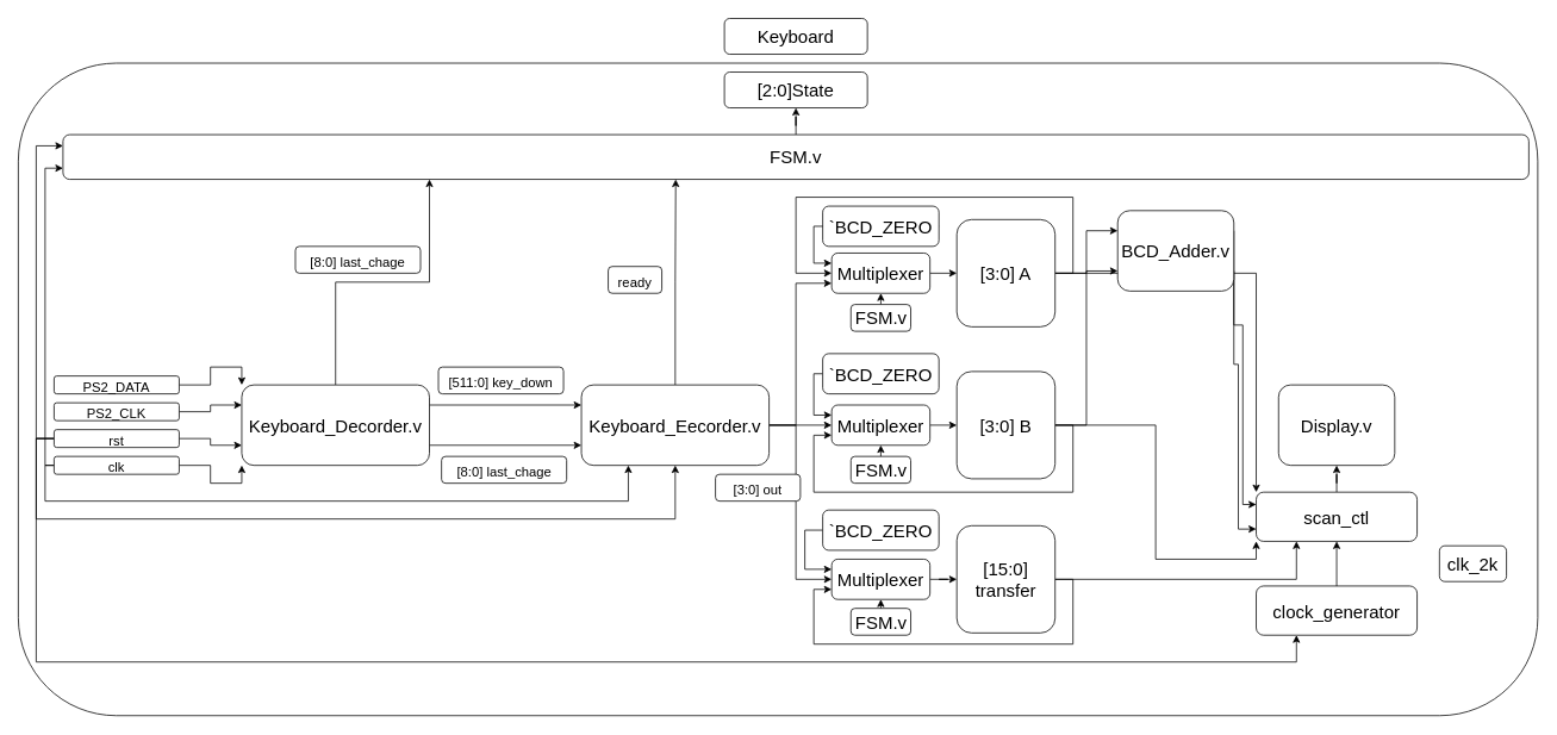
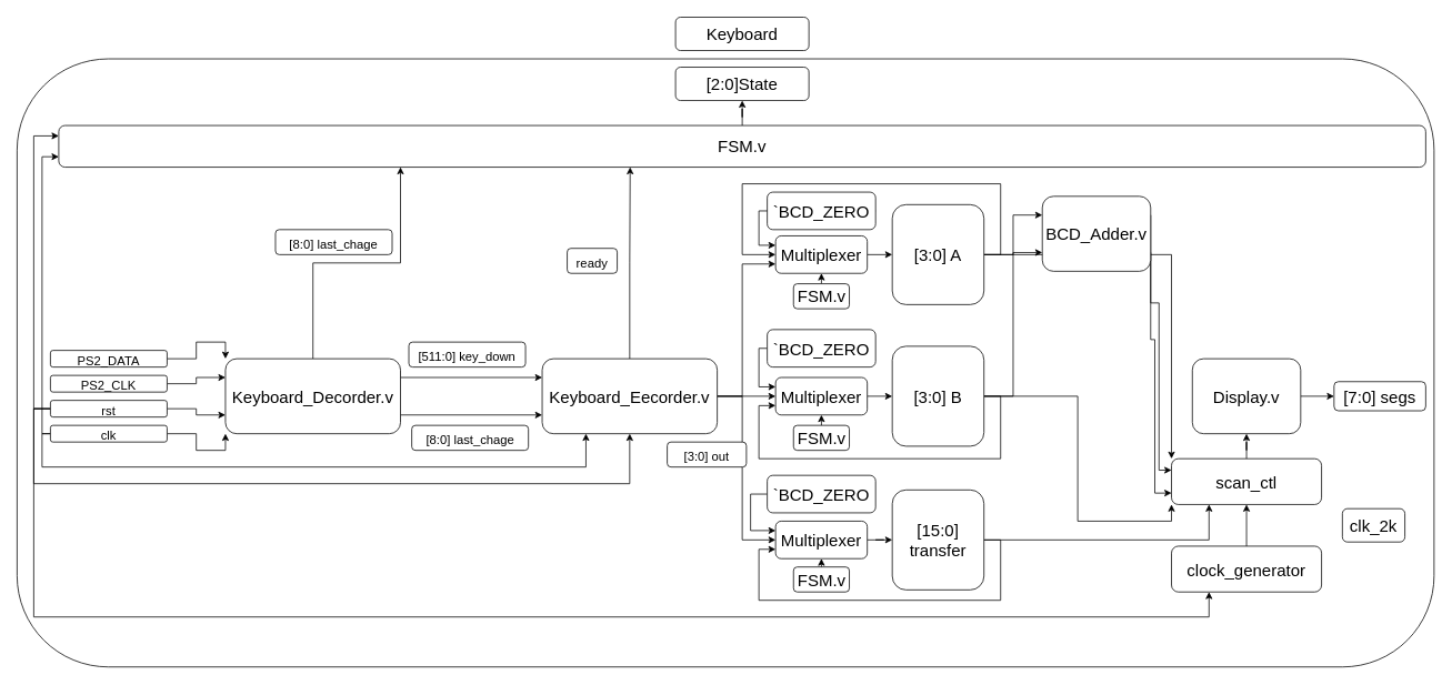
  <mxCell id="0" />
  <mxCell id="1" parent="0" />
  <mxCell id="2" value="" style="rounded=1;whiteSpace=wrap;html=1;fontSize=20;" parent="1" vertex="1"><mxGeometry x="20" y="70" width="1700" height="730" as="geometry" /></mxCell>
  <mxCell id="3" style="edgeStyle=orthogonalEdgeStyle;rounded=0;orthogonalLoop=1;jettySize=auto;html=1;exitX=1;exitY=0.25;exitDx=0;exitDy=0;entryX=0;entryY=0.25;entryDx=0;entryDy=0;fontSize=20;" parent="1" source="6" target="11" edge="1"><mxGeometry relative="1" as="geometry" /></mxCell>
  <mxCell id="4" style="edgeStyle=orthogonalEdgeStyle;rounded=0;orthogonalLoop=1;jettySize=auto;html=1;exitX=1;exitY=0.75;exitDx=0;exitDy=0;entryX=0;entryY=0.75;entryDx=0;entryDy=0;fontSize=20;" parent="1" source="6" target="11" edge="1"><mxGeometry relative="1" as="geometry" /></mxCell>
  <mxCell id="5" style="edgeStyle=orthogonalEdgeStyle;rounded=0;orthogonalLoop=1;jettySize=auto;html=1;exitX=0.5;exitY=0;exitDx=0;exitDy=0;entryX=0.25;entryY=1;entryDx=0;entryDy=0;fontSize=20;" parent="1" source="6" target="69" edge="1"><mxGeometry relative="1" as="geometry" /></mxCell>
  <mxCell id="6" value="&lt;font style=&quot;font-size: 20px&quot;&gt;Keyboard_Decorder.v&lt;/font&gt;" style="rounded=1;whiteSpace=wrap;html=1;" parent="1" vertex="1"><mxGeometry x="270" y="430" width="210" height="90" as="geometry" /></mxCell>
  <mxCell id="7" style="edgeStyle=orthogonalEdgeStyle;rounded=0;orthogonalLoop=1;jettySize=auto;html=1;exitX=1;exitY=0.5;exitDx=0;exitDy=0;entryX=0;entryY=0.75;entryDx=0;entryDy=0;fontSize=20;" parent="1" source="11" target="31" edge="1"><mxGeometry relative="1" as="geometry"><Array as="points"><mxPoint x="890" y="475" /><mxPoint x="890" y="316" /></Array></mxGeometry></mxCell>
  <mxCell id="8" style="edgeStyle=orthogonalEdgeStyle;rounded=0;orthogonalLoop=1;jettySize=auto;html=1;exitX=1;exitY=0.5;exitDx=0;exitDy=0;entryX=0;entryY=0.5;entryDx=0;entryDy=0;fontSize=20;" parent="1" source="11" target="46" edge="1"><mxGeometry relative="1" as="geometry" /></mxCell>
  <mxCell id="9" style="edgeStyle=orthogonalEdgeStyle;rounded=0;orthogonalLoop=1;jettySize=auto;html=1;exitX=1;exitY=0.5;exitDx=0;exitDy=0;fontSize=20;entryX=0;entryY=0.5;entryDx=0;entryDy=0;" parent="1" source="11" target="50" edge="1"><mxGeometry relative="1" as="geometry"><mxPoint x="920" y="610" as="targetPoint" /><Array as="points"><mxPoint x="890" y="475" /><mxPoint x="890" y="648" /><mxPoint x="930" y="648" /></Array></mxGeometry></mxCell>
  <mxCell id="10" style="edgeStyle=orthogonalEdgeStyle;rounded=0;orthogonalLoop=1;jettySize=auto;html=1;exitX=0.5;exitY=0;exitDx=0;exitDy=0;entryX=0.418;entryY=1;entryDx=0;entryDy=0;entryPerimeter=0;" edge="1" parent="1" source="11" target="69"><mxGeometry relative="1" as="geometry" /></mxCell>
  <mxCell id="11" value="&lt;span style=&quot;font-size: 20px&quot;&gt;Keyboard_Eecorder.v&lt;/span&gt;" style="whiteSpace=wrap;html=1;rounded=1;" parent="1" vertex="1"><mxGeometry x="650" y="430" width="210" height="90" as="geometry" /></mxCell>
  <mxCell id="12" value="&lt;font style=&quot;font-size: 15px&quot;&gt;[511:0] key_down&lt;/font&gt;" style="rounded=1;whiteSpace=wrap;html=1;fontSize=20;" parent="1" vertex="1"><mxGeometry x="490" y="410" width="140" height="30" as="geometry" /></mxCell>
  <mxCell id="13" value="&lt;font style=&quot;font-size: 15px&quot;&gt;[8:0] last_chage&lt;/font&gt;" style="rounded=1;whiteSpace=wrap;html=1;fontSize=20;" parent="1" vertex="1"><mxGeometry x="493.5" y="510" width="140" height="30" as="geometry" /></mxCell>
  <mxCell id="14" style="edgeStyle=orthogonalEdgeStyle;rounded=0;orthogonalLoop=1;jettySize=auto;html=1;exitX=1;exitY=0.5;exitDx=0;exitDy=0;entryX=0;entryY=0;entryDx=0;entryDy=0;fontSize=15;" parent="1" source="15" target="6" edge="1"><mxGeometry relative="1" as="geometry" /></mxCell>
  <mxCell id="15" value="&lt;span style=&quot;font-size: 15px&quot;&gt;PS2_DATA&lt;/span&gt;" style="rounded=1;whiteSpace=wrap;html=1;fontSize=20;" parent="1" vertex="1"><mxGeometry x="60" y="420" width="140" height="20" as="geometry" /></mxCell>
  <mxCell id="16" style="edgeStyle=orthogonalEdgeStyle;rounded=0;orthogonalLoop=1;jettySize=auto;html=1;exitX=1;exitY=0.5;exitDx=0;exitDy=0;entryX=0;entryY=0.25;entryDx=0;entryDy=0;fontSize=15;" parent="1" source="17" target="6" edge="1"><mxGeometry relative="1" as="geometry" /></mxCell>
  <mxCell id="17" value="&lt;span style=&quot;font-size: 15px&quot;&gt;PS2_CLK&lt;/span&gt;" style="rounded=1;whiteSpace=wrap;html=1;fontSize=20;" parent="1" vertex="1"><mxGeometry x="60" y="450" width="140" height="20" as="geometry" /></mxCell>
  <mxCell id="18" style="edgeStyle=orthogonalEdgeStyle;rounded=0;orthogonalLoop=1;jettySize=auto;html=1;exitX=1;exitY=0.5;exitDx=0;exitDy=0;entryX=0;entryY=0.75;entryDx=0;entryDy=0;fontSize=15;" parent="1" source="22" target="6" edge="1"><mxGeometry relative="1" as="geometry" /></mxCell>
  <mxCell id="19" style="edgeStyle=orthogonalEdgeStyle;rounded=0;orthogonalLoop=1;jettySize=auto;html=1;exitX=0;exitY=0.5;exitDx=0;exitDy=0;entryX=0.5;entryY=1;entryDx=0;entryDy=0;fontSize=15;" parent="1" source="22" target="11" edge="1"><mxGeometry relative="1" as="geometry"><Array as="points"><mxPoint x="40" y="490" /><mxPoint x="40" y="580" /><mxPoint x="755" y="580" /></Array></mxGeometry></mxCell>
  <mxCell id="20" style="edgeStyle=orthogonalEdgeStyle;rounded=0;orthogonalLoop=1;jettySize=auto;html=1;exitX=0;exitY=0.5;exitDx=0;exitDy=0;entryX=0.25;entryY=1;entryDx=0;entryDy=0;fontSize=20;" parent="1" source="22" target="63" edge="1"><mxGeometry relative="1" as="geometry"><Array as="points"><mxPoint x="40" y="490" /><mxPoint x="40" y="740" /><mxPoint x="1450" y="740" /></Array></mxGeometry></mxCell>
  <mxCell id="21" style="edgeStyle=orthogonalEdgeStyle;rounded=0;orthogonalLoop=1;jettySize=auto;html=1;exitX=0;exitY=0.5;exitDx=0;exitDy=0;entryX=0;entryY=0.25;entryDx=0;entryDy=0;fontSize=20;" parent="1" source="22" target="69" edge="1"><mxGeometry relative="1" as="geometry" /></mxCell>
  <mxCell id="22" value="&lt;span style=&quot;font-size: 15px&quot;&gt;rst&lt;/span&gt;" style="rounded=1;whiteSpace=wrap;html=1;fontSize=20;" parent="1" vertex="1"><mxGeometry x="60" y="480" width="140" height="20" as="geometry" /></mxCell>
  <mxCell id="23" style="edgeStyle=orthogonalEdgeStyle;rounded=0;orthogonalLoop=1;jettySize=auto;html=1;exitX=1;exitY=0.5;exitDx=0;exitDy=0;entryX=0;entryY=1;entryDx=0;entryDy=0;fontSize=15;" parent="1" source="26" target="6" edge="1"><mxGeometry relative="1" as="geometry" /></mxCell>
  <mxCell id="24" style="edgeStyle=orthogonalEdgeStyle;rounded=0;orthogonalLoop=1;jettySize=auto;html=1;exitX=0;exitY=0.5;exitDx=0;exitDy=0;entryX=0.25;entryY=1;entryDx=0;entryDy=0;fontSize=15;" parent="1" source="26" target="11" edge="1"><mxGeometry relative="1" as="geometry"><Array as="points"><mxPoint x="50" y="520" /><mxPoint x="50" y="560" /><mxPoint x="703" y="560" /></Array></mxGeometry></mxCell>
  <mxCell id="25" style="edgeStyle=orthogonalEdgeStyle;rounded=0;orthogonalLoop=1;jettySize=auto;html=1;exitX=0;exitY=0.5;exitDx=0;exitDy=0;entryX=0;entryY=0.75;entryDx=0;entryDy=0;fontSize=20;" parent="1" source="26" target="69" edge="1"><mxGeometry relative="1" as="geometry"><Array as="points"><mxPoint x="50" y="520" /><mxPoint x="50" y="188" /></Array></mxGeometry></mxCell>
  <mxCell id="26" value="&lt;span style=&quot;font-size: 15px&quot;&gt;clk&lt;/span&gt;" style="rounded=1;whiteSpace=wrap;html=1;fontSize=20;" parent="1" vertex="1"><mxGeometry x="60" y="510" width="140" height="20" as="geometry" /></mxCell>
+ <mxCell id="27" value="" style="edgeStyle=orthogonalEdgeStyle;rounded=0;orthogonalLoop=1;jettySize=auto;html=1;fontSize=20;" parent="1" source="28" target="29" edge="1"><mxGeometry relative="1" as="geometry" /></mxCell>
  <mxCell id="28" value="&lt;font style=&quot;font-size: 20px&quot;&gt;Display.v&lt;/font&gt;" style="whiteSpace=wrap;html=1;rounded=1;" parent="1" vertex="1"><mxGeometry x="1430" y="430" width="130" height="90" as="geometry" /></mxCell>
+ <mxCell id="29" value="&lt;font style=&quot;font-size: 20px&quot;&gt;[7:0] segs&lt;/font&gt;" style="whiteSpace=wrap;html=1;rounded=1;" parent="1" vertex="1"><mxGeometry x="1600" y="457.5" width="110" height="35" as="geometry" /></mxCell>
  <mxCell id="30" style="edgeStyle=orthogonalEdgeStyle;rounded=0;orthogonalLoop=1;jettySize=auto;html=1;exitX=1;exitY=0.5;exitDx=0;exitDy=0;entryX=0;entryY=0.5;entryDx=0;entryDy=0;fontSize=20;" parent="1" source="31" target="35" edge="1"><mxGeometry relative="1" as="geometry" /></mxCell>
  <mxCell id="31" value="Multiplexer" style="rounded=1;whiteSpace=wrap;html=1;fontSize=20;" parent="1" vertex="1"><mxGeometry x="930" y="282.5" width="110" height="45" as="geometry" /></mxCell>
  <mxCell id="32" style="edgeStyle=orthogonalEdgeStyle;rounded=0;orthogonalLoop=1;jettySize=auto;html=1;exitX=1;exitY=0.5;exitDx=0;exitDy=0;entryX=0;entryY=0.5;entryDx=0;entryDy=0;fontSize=20;" parent="1" source="35" target="31" edge="1"><mxGeometry relative="1" as="geometry"><Array as="points"><mxPoint x="1200" y="305" /><mxPoint x="1200" y="220" /><mxPoint x="890" y="220" /><mxPoint x="890" y="305" /></Array></mxGeometry></mxCell>
  <mxCell id="33" style="edgeStyle=orthogonalEdgeStyle;rounded=0;orthogonalLoop=1;jettySize=auto;html=1;exitX=1;exitY=0.5;exitDx=0;exitDy=0;entryX=0;entryY=0.25;entryDx=0;entryDy=0;fontSize=20;" parent="1" source="35" target="61" edge="1"><mxGeometry relative="1" as="geometry" /></mxCell>
  <mxCell id="34" style="edgeStyle=orthogonalEdgeStyle;rounded=0;orthogonalLoop=1;jettySize=auto;html=1;exitX=1;exitY=0.5;exitDx=0;exitDy=0;entryX=0;entryY=0;entryDx=0;entryDy=0;fontSize=20;" parent="1" source="35" target="66" edge="1"><mxGeometry relative="1" as="geometry" /></mxCell>
  <mxCell id="35" value="[3:0] A" style="rounded=1;whiteSpace=wrap;html=1;fontSize=20;" parent="1" vertex="1"><mxGeometry x="1070" y="245" width="110" height="120" as="geometry" /></mxCell>
  <mxCell id="36" style="edgeStyle=orthogonalEdgeStyle;rounded=0;orthogonalLoop=1;jettySize=auto;html=1;exitX=1;exitY=0.5;exitDx=0;exitDy=0;entryX=0;entryY=0.75;entryDx=0;entryDy=0;fontSize=20;" parent="1" source="39" target="46" edge="1"><mxGeometry relative="1" as="geometry"><Array as="points"><mxPoint x="1200" y="475" /><mxPoint x="1200" y="550" /><mxPoint x="910" y="550" /><mxPoint x="910" y="486" /></Array></mxGeometry></mxCell>
  <mxCell id="37" style="edgeStyle=orthogonalEdgeStyle;rounded=0;orthogonalLoop=1;jettySize=auto;html=1;exitX=1;exitY=0.5;exitDx=0;exitDy=0;entryX=0;entryY=0.75;entryDx=0;entryDy=0;fontSize=20;" parent="1" source="39" target="61" edge="1"><mxGeometry relative="1" as="geometry" /></mxCell>
  <mxCell id="38" style="edgeStyle=orthogonalEdgeStyle;rounded=0;orthogonalLoop=1;jettySize=auto;html=1;exitX=1;exitY=0.5;exitDx=0;exitDy=0;entryX=0;entryY=1;entryDx=0;entryDy=0;fontSize=20;" parent="1" source="39" target="66" edge="1"><mxGeometry relative="1" as="geometry" /></mxCell>
  <mxCell id="39" value="[3:0] B" style="rounded=1;whiteSpace=wrap;html=1;fontSize=20;" parent="1" vertex="1"><mxGeometry x="1070" y="415" width="110" height="120" as="geometry" /></mxCell>
  <mxCell id="40" style="edgeStyle=orthogonalEdgeStyle;rounded=0;orthogonalLoop=1;jettySize=auto;html=1;exitX=1;exitY=0.5;exitDx=0;exitDy=0;fontSize=20;entryX=0;entryY=0.75;entryDx=0;entryDy=0;" parent="1" source="42" target="50" edge="1"><mxGeometry relative="1" as="geometry"><mxPoint x="910" y="680" as="targetPoint" /><Array as="points"><mxPoint x="1200" y="647" /><mxPoint x="1200" y="720" /><mxPoint x="910" y="720" /><mxPoint x="910" y="659" /></Array></mxGeometry></mxCell>
  <mxCell id="41" style="edgeStyle=orthogonalEdgeStyle;rounded=0;orthogonalLoop=1;jettySize=auto;html=1;exitX=1;exitY=0.5;exitDx=0;exitDy=0;entryX=0.25;entryY=1;entryDx=0;entryDy=0;fontSize=20;" parent="1" source="42" target="66" edge="1"><mxGeometry relative="1" as="geometry" /></mxCell>
  <mxCell id="42" value="[15:0] transfer" style="rounded=1;whiteSpace=wrap;html=1;fontSize=20;" parent="1" vertex="1"><mxGeometry x="1070" y="587.5" width="110" height="120" as="geometry" /></mxCell>
  <mxCell id="43" style="edgeStyle=orthogonalEdgeStyle;rounded=0;orthogonalLoop=1;jettySize=auto;html=1;exitX=1;exitY=0.5;exitDx=0;exitDy=0;entryX=0;entryY=0.25;entryDx=0;entryDy=0;fontSize=20;" parent="1" source="44" target="31" edge="1"><mxGeometry relative="1" as="geometry"><Array as="points"><mxPoint x="910" y="253" /><mxPoint x="910" y="294" /></Array></mxGeometry></mxCell>
  <mxCell id="44" value="`BCD_ZERO" style="rounded=1;whiteSpace=wrap;html=1;fontSize=20;" parent="1" vertex="1"><mxGeometry x="920" y="230" width="130" height="45" as="geometry" /></mxCell>
  <mxCell id="45" style="edgeStyle=orthogonalEdgeStyle;rounded=0;orthogonalLoop=1;jettySize=auto;html=1;exitX=1;exitY=0.5;exitDx=0;exitDy=0;entryX=0;entryY=0.5;entryDx=0;entryDy=0;fontSize=20;" parent="1" source="46" target="39" edge="1"><mxGeometry relative="1" as="geometry" /></mxCell>
  <mxCell id="46" value="Multiplexer" style="rounded=1;whiteSpace=wrap;html=1;fontSize=20;" parent="1" vertex="1"><mxGeometry x="930" y="452.5" width="110" height="45" as="geometry" /></mxCell>
  <mxCell id="47" style="edgeStyle=orthogonalEdgeStyle;rounded=0;orthogonalLoop=1;jettySize=auto;html=1;exitX=0;exitY=0.5;exitDx=0;exitDy=0;entryX=0;entryY=0.25;entryDx=0;entryDy=0;fontSize=20;" parent="1" source="48" target="46" edge="1"><mxGeometry relative="1" as="geometry"><Array as="points"><mxPoint x="910" y="417" /><mxPoint x="910" y="464" /></Array></mxGeometry></mxCell>
  <mxCell id="48" value="`BCD_ZERO" style="rounded=1;whiteSpace=wrap;html=1;fontSize=20;" parent="1" vertex="1"><mxGeometry x="920" y="395" width="130" height="45" as="geometry" /></mxCell>
  <mxCell id="49" value="" style="edgeStyle=orthogonalEdgeStyle;rounded=0;orthogonalLoop=1;jettySize=auto;html=1;fontSize=20;" parent="1" source="50" target="42" edge="1"><mxGeometry relative="1" as="geometry" /></mxCell>
  <mxCell id="50" value="Multiplexer" style="rounded=1;whiteSpace=wrap;html=1;fontSize=20;" parent="1" vertex="1"><mxGeometry x="930" y="625" width="110" height="45" as="geometry" /></mxCell>
  <mxCell id="51" style="edgeStyle=orthogonalEdgeStyle;rounded=0;orthogonalLoop=1;jettySize=auto;html=1;exitX=0;exitY=0.5;exitDx=0;exitDy=0;entryX=0;entryY=0.25;entryDx=0;entryDy=0;fontSize=20;" parent="1" source="52" target="50" edge="1"><mxGeometry relative="1" as="geometry" /></mxCell>
  <mxCell id="52" value="`BCD_ZERO" style="rounded=1;whiteSpace=wrap;html=1;fontSize=20;" parent="1" vertex="1"><mxGeometry x="920" y="570" width="130" height="45" as="geometry" /></mxCell>
  <mxCell id="53" style="edgeStyle=orthogonalEdgeStyle;rounded=0;orthogonalLoop=1;jettySize=auto;html=1;exitX=0.5;exitY=0;exitDx=0;exitDy=0;entryX=0.5;entryY=1;entryDx=0;entryDy=0;fontSize=20;" parent="1" source="54" target="50" edge="1"><mxGeometry relative="1" as="geometry" /></mxCell>
  <mxCell id="54" value="&lt;font style=&quot;font-size: 20px&quot;&gt;FSM.v&lt;/font&gt;" style="rounded=1;whiteSpace=wrap;html=1;" parent="1" vertex="1"><mxGeometry x="951.5" y="680" width="67" height="30" as="geometry" /></mxCell>
  <mxCell id="55" style="edgeStyle=orthogonalEdgeStyle;rounded=0;orthogonalLoop=1;jettySize=auto;html=1;exitX=0.5;exitY=0;exitDx=0;exitDy=0;entryX=0.5;entryY=1;entryDx=0;entryDy=0;fontSize=20;" parent="1" source="56" target="46" edge="1"><mxGeometry relative="1" as="geometry" /></mxCell>
  <mxCell id="56" value="&lt;font style=&quot;font-size: 20px&quot;&gt;FSM.v&lt;/font&gt;" style="rounded=1;whiteSpace=wrap;html=1;" parent="1" vertex="1"><mxGeometry x="951.5" y="510" width="67" height="30" as="geometry" /></mxCell>
  <mxCell id="57" style="edgeStyle=orthogonalEdgeStyle;rounded=0;orthogonalLoop=1;jettySize=auto;html=1;exitX=0.5;exitY=0;exitDx=0;exitDy=0;entryX=0.5;entryY=1;entryDx=0;entryDy=0;fontSize=20;" parent="1" source="58" target="31" edge="1"><mxGeometry relative="1" as="geometry" /></mxCell>
  <mxCell id="58" value="&lt;font style=&quot;font-size: 20px&quot;&gt;FSM.v&lt;/font&gt;" style="rounded=1;whiteSpace=wrap;html=1;" parent="1" vertex="1"><mxGeometry x="951.5" y="340" width="67" height="30" as="geometry" /></mxCell>
  <mxCell id="59" style="edgeStyle=orthogonalEdgeStyle;rounded=0;orthogonalLoop=1;jettySize=auto;html=1;exitX=1;exitY=0.75;exitDx=0;exitDy=0;entryX=0;entryY=0.75;entryDx=0;entryDy=0;" parent="1" source="61" target="66" edge="1"><mxGeometry relative="1" as="geometry"><Array as="points"><mxPoint x="1385" y="407" /><mxPoint x="1385" y="591" /></Array></mxGeometry></mxCell>
  <mxCell id="60" style="edgeStyle=orthogonalEdgeStyle;rounded=0;orthogonalLoop=1;jettySize=auto;html=1;exitX=1;exitY=0.25;exitDx=0;exitDy=0;entryX=0;entryY=0.25;entryDx=0;entryDy=0;" parent="1" source="61" target="66" edge="1"><mxGeometry relative="1" as="geometry"><Array as="points"><mxPoint x="1390" y="363" /><mxPoint x="1390" y="564" /></Array></mxGeometry></mxCell>
  <mxCell id="61" value="&lt;font style=&quot;font-size: 20px&quot;&gt;BCD_Adder.v&lt;/font&gt;" style="whiteSpace=wrap;html=1;rounded=1;" parent="1" vertex="1"><mxGeometry x="1250" y="235" width="130" height="90" as="geometry" /></mxCell>
  <mxCell id="62" value="" style="edgeStyle=orthogonalEdgeStyle;rounded=0;orthogonalLoop=1;jettySize=auto;html=1;fontSize=20;" parent="1" source="63" target="66" edge="1"><mxGeometry relative="1" as="geometry" /></mxCell>
  <mxCell id="63" value="&lt;font style=&quot;font-size: 20px&quot;&gt;clock_generator&lt;/font&gt;" style="whiteSpace=wrap;html=1;rounded=1;" parent="1" vertex="1"><mxGeometry x="1405" y="655" width="180" height="55" as="geometry" /></mxCell>
  <mxCell id="64" value="&lt;span style=&quot;font-size: 20px&quot;&gt;clk_2k&lt;/span&gt;" style="whiteSpace=wrap;html=1;rounded=1;" parent="1" vertex="1"><mxGeometry x="1610" y="610" width="75" height="40" as="geometry" /></mxCell>
  <mxCell id="65" value="" style="edgeStyle=orthogonalEdgeStyle;rounded=0;orthogonalLoop=1;jettySize=auto;html=1;fontSize=20;" parent="1" source="66" target="28" edge="1"><mxGeometry relative="1" as="geometry" /></mxCell>
  <mxCell id="66" value="&lt;font style=&quot;font-size: 20px&quot;&gt;scan_ctl&lt;br&gt;&lt;/font&gt;" style="whiteSpace=wrap;html=1;rounded=1;" parent="1" vertex="1"><mxGeometry x="1405" y="550" width="180" height="55" as="geometry" /></mxCell>
  <mxCell id="67" value="&lt;font style=&quot;font-size: 15px&quot;&gt;[3:0] out&lt;/font&gt;" style="rounded=1;whiteSpace=wrap;html=1;fontSize=20;" parent="1" vertex="1"><mxGeometry x="800" y="530" width="95" height="30" as="geometry" /></mxCell>
  <mxCell id="68" value="" style="edgeStyle=orthogonalEdgeStyle;rounded=0;orthogonalLoop=1;jettySize=auto;html=1;fontSize=20;" parent="1" source="69" target="70" edge="1"><mxGeometry relative="1" as="geometry" /></mxCell>
  <mxCell id="69" value="&lt;span style=&quot;font-size: 20px&quot;&gt;FSM.v&lt;/span&gt;" style="whiteSpace=wrap;html=1;rounded=1;" parent="1" vertex="1"><mxGeometry x="70" y="150" width="1640" height="50" as="geometry" /></mxCell>
  <mxCell id="70" value="&lt;font style=&quot;font-size: 20px&quot;&gt;[2:0]State&lt;/font&gt;" style="whiteSpace=wrap;html=1;rounded=1;" parent="1" vertex="1"><mxGeometry x="810" y="80" width="160" height="40" as="geometry" /></mxCell>
  <mxCell id="71" value="&lt;span style=&quot;font-size: 15px&quot;&gt;ready&lt;/span&gt;" style="rounded=1;whiteSpace=wrap;html=1;fontSize=20;" parent="1" vertex="1"><mxGeometry x="680" y="297.5" width="60" height="30" as="geometry" /></mxCell>
  <mxCell id="72" value="&lt;font style=&quot;font-size: 15px&quot;&gt;[8:0] last_chage&lt;/font&gt;" style="rounded=1;whiteSpace=wrap;html=1;fontSize=20;" parent="1" vertex="1"><mxGeometry x="330" y="275" width="140" height="30" as="geometry" /></mxCell>
  <mxCell id="73" value="&lt;font style=&quot;font-size: 20px&quot;&gt;Keyboard&lt;/font&gt;" style="whiteSpace=wrap;html=1;rounded=1;" parent="1" vertex="1"><mxGeometry x="810" y="20" width="160" height="40" as="geometry" /></mxCell>
